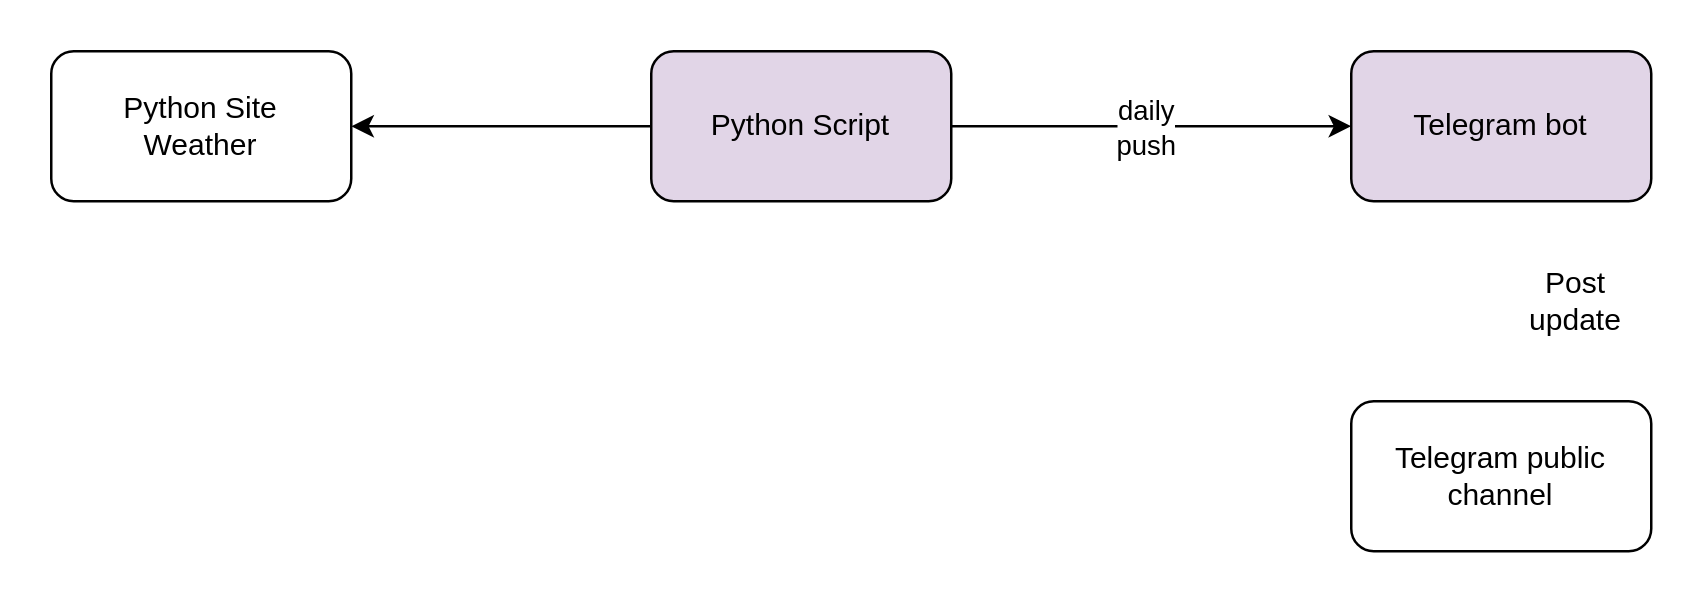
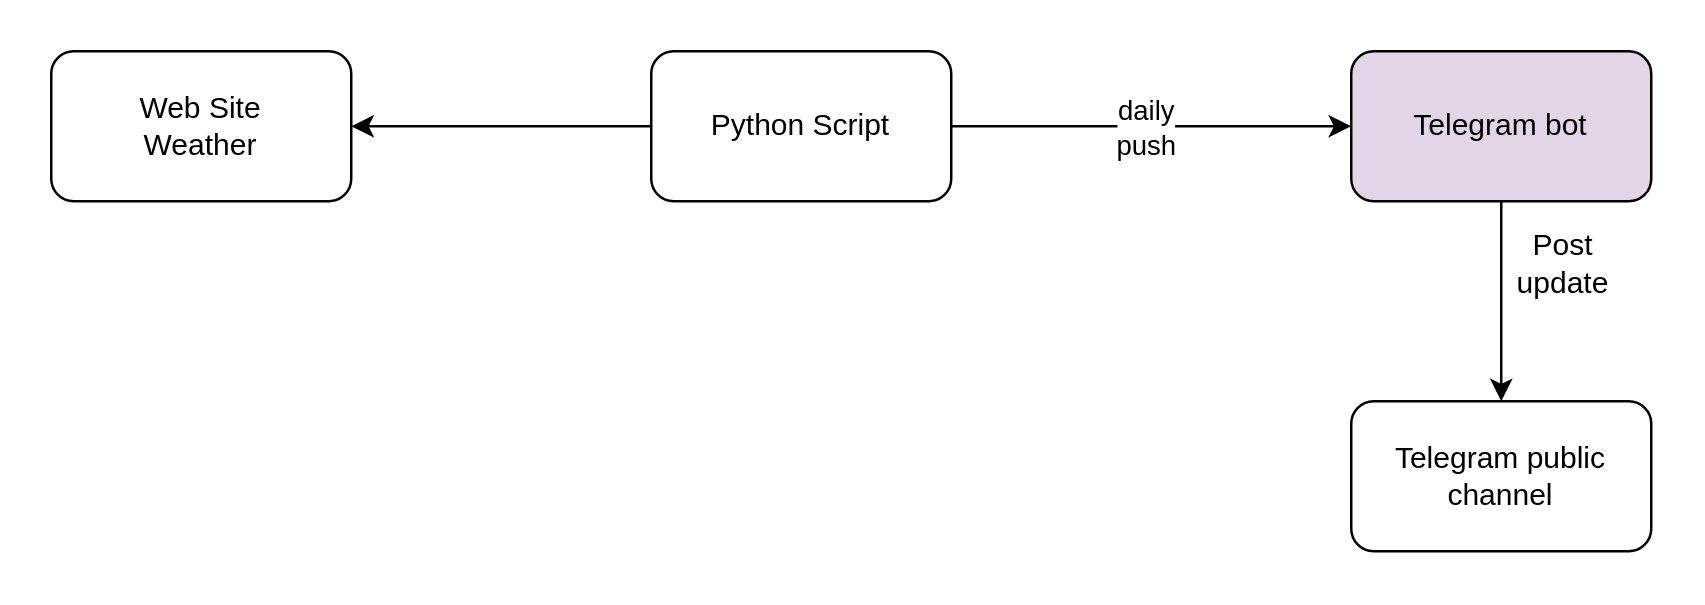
  <mxCell id="0" />
  <mxCell id="1" parent="0" />
  <mxCell id="2" value="Telegram bot" style="rounded=1;whiteSpace=wrap;html=1;fillColor=#e1d5e7;" parent="1" vertex="1"><mxGeometry x="540" y="20" width="120" height="60" as="geometry" /></mxCell>
- <mxCell id="3" value="Python Script" style="rounded=1;whiteSpace=wrap;html=1;fillColor=#e1d5e7;" parent="1" vertex="1"><mxGeometry x="260" y="20" width="120" height="60" as="geometry" /></mxCell>
- <mxCell id="4" value="Python Site &lt;br&gt;Weather" style="rounded=1;whiteSpace=wrap;html=1;" parent="1" vertex="1"><mxGeometry x="20" y="20" width="120" height="60" as="geometry" /></mxCell>
+ <mxCell id="3" value="Python Script" style="rounded=1;whiteSpace=wrap;html=1;" parent="1" vertex="1"><mxGeometry x="260" y="20" width="120" height="60" as="geometry" /></mxCell>
+ <mxCell id="4" value="Web Site &lt;br&gt;Weather" style="rounded=1;whiteSpace=wrap;html=1;" parent="1" vertex="1"><mxGeometry x="20" y="20" width="120" height="60" as="geometry" /></mxCell>
  <mxCell id="5" value="Telegram public channel" style="rounded=1;whiteSpace=wrap;html=1;" parent="1" vertex="1"><mxGeometry x="540" y="160" width="120" height="60" as="geometry" /></mxCell>
  <mxCell id="6" value="" style="endArrow=classic;html=1;entryX=0;entryY=0.5;entryDx=0;entryDy=0;" edge="1" parent="1" target="2"><mxGeometry relative="1" as="geometry"><mxPoint x="380" y="50" as="sourcePoint" /><mxPoint x="480" y="50" as="targetPoint" /><Array as="points" /></mxGeometry></mxCell>
  <mxCell id="7" value="daily &lt;br&gt;push" style="edgeLabel;resizable=0;html=1;align=center;verticalAlign=middle;" connectable="0" vertex="1" parent="6"><mxGeometry relative="1" as="geometry"><mxPoint x="-3" y="0.5" as="offset" /></mxGeometry></mxCell>
- <mxCell id="9" value="Post update" style="text;html=1;strokeColor=none;fillColor=none;align=center;verticalAlign=middle;whiteSpace=wrap;rounded=0;" vertex="1" parent="1"><mxGeometry x="610" y="110" width="40" height="20" as="geometry" /></mxCell>
+ <mxCell id="8" value="" style="endArrow=classic;html=1;exitX=0.5;exitY=1;exitDx=0;exitDy=0;entryX=0.5;entryY=0;entryDx=0;entryDy=0;" edge="1" parent="1" source="2" target="5"><mxGeometry width="50" height="50" relative="1" as="geometry"><mxPoint x="300" y="90" as="sourcePoint" /><mxPoint x="350" y="40" as="targetPoint" /></mxGeometry></mxCell>
+ <mxCell id="9" value="Post update" style="text;html=1;strokeColor=none;fillColor=none;align=center;verticalAlign=middle;whiteSpace=wrap;rounded=0;" vertex="1" parent="1"><mxGeometry x="605" y="95" width="40" height="20" as="geometry" /></mxCell>
  <mxCell id="10" value="" style="endArrow=classic;html=1;entryX=1;entryY=0.5;entryDx=0;entryDy=0;exitX=0;exitY=0.5;exitDx=0;exitDy=0;" edge="1" parent="1" source="3" target="4"><mxGeometry width="50" height="50" relative="1" as="geometry"><mxPoint x="300" y="180" as="sourcePoint" /><mxPoint x="350" y="130" as="targetPoint" /></mxGeometry></mxCell>
